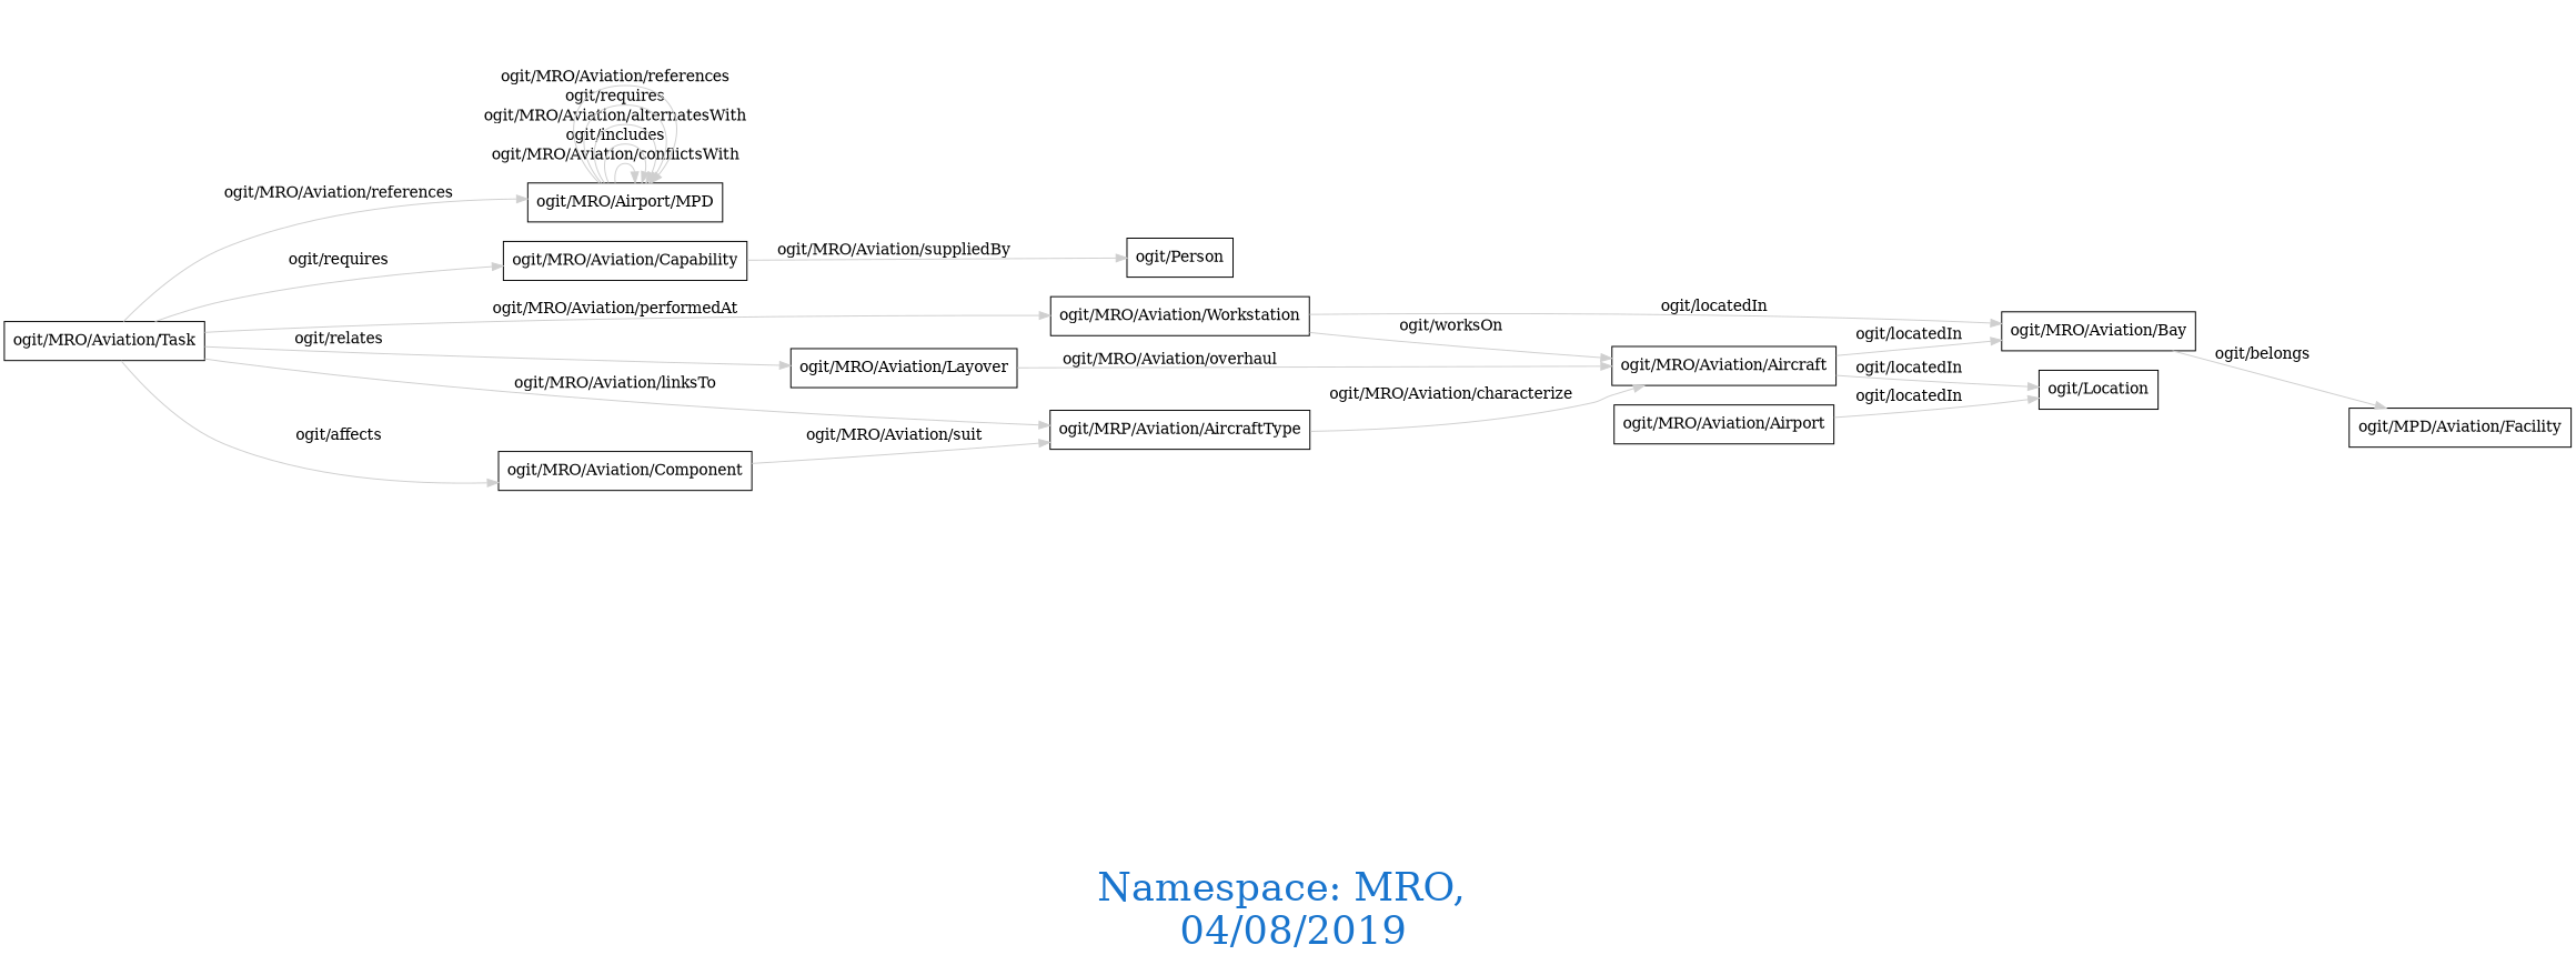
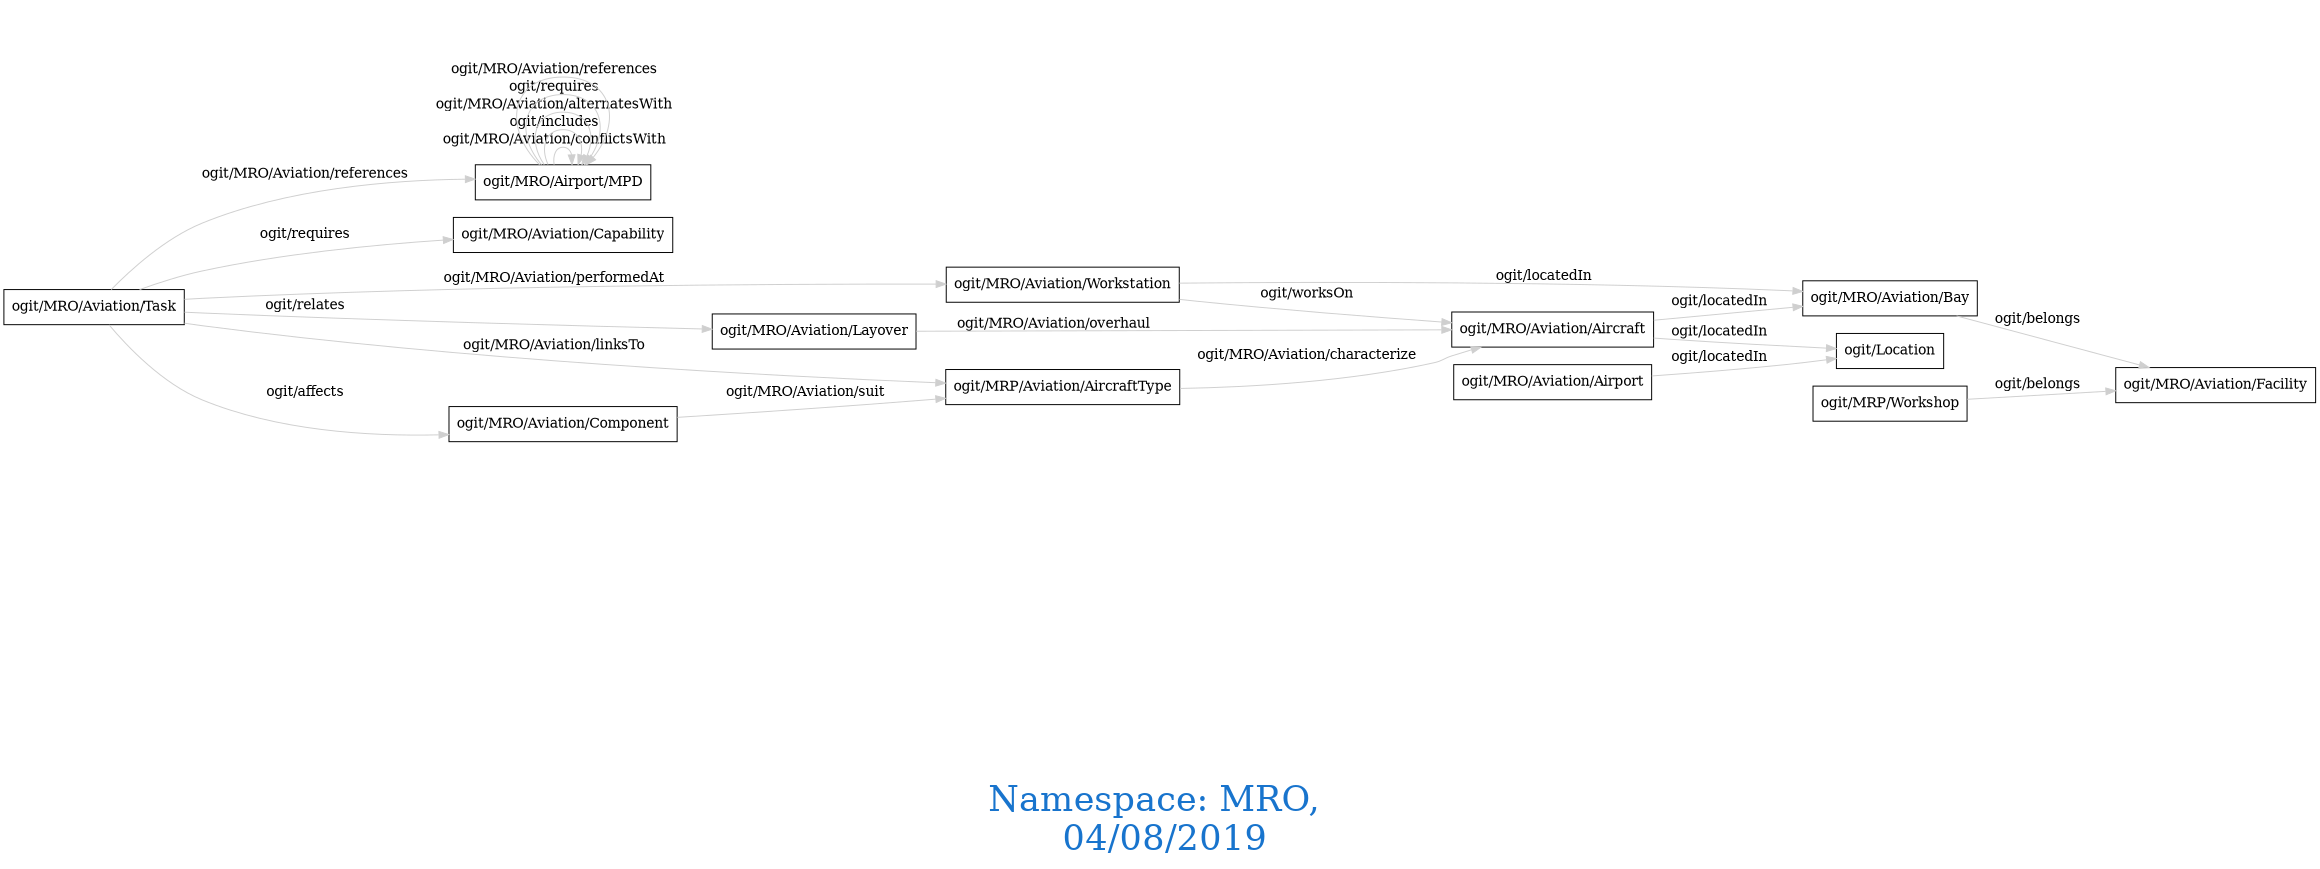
  digraph {
    fontcolor=dodgerblue3
    fontsize=36
    label="\n\n\nNamespace: MRO, \n 04/08/2019"
    rankdir=LR
    node [shape=polygon]
    edge [color=gray81]
    n1 [label="ogit/MRO/Airport/MPD"]
    "ogit/MRO/Aviation/Capability"
-   "ogit/Person"
    "ogit/MRO/Aviation/Workstation"
    "ogit/MRO/Aviation/Aircraft"
    "ogit/MRO/Aviation/Bay"
    "ogit/Location"
-   "ogit/MRO/Aviation/Facility" [label="ogit/MPD/Aviation/Facility"]
+   "ogit/MRO/Aviation/Facility"
    "ogit/MRO/Aviation/Task"
    n10 [label="ogit/MRP/Aviation/AircraftType"]
    "ogit/MRO/Aviation/Layover"
    "ogit/MRO/Aviation/Component"
    "ogit/MRO/Aviation/Airport"
+   "ogit/MRP/Workshop"
    n1 -> n1 [label="ogit/MRO/Aviation/conflictsWith    "]
    n1 -> n1 [label="ogit/includes    "]
    n1 -> n1 [label="ogit/MRO/Aviation/alternatesWith    "]
    n1 -> n1 [label="ogit/requires    "]
    n1 -> n1 [label="ogit/MRO/Aviation/references    "]
-   "ogit/MRO/Aviation/Capability" -> "ogit/Person" [label="ogit/MRO/Aviation/suppliedBy    "]
    "ogit/MRO/Aviation/Workstation" -> "ogit/MRO/Aviation/Aircraft" [label="ogit/worksOn    "]
    "ogit/MRO/Aviation/Workstation" -> "ogit/MRO/Aviation/Bay" [label="ogit/locatedIn    "]
    "ogit/MRO/Aviation/Aircraft" -> "ogit/MRO/Aviation/Bay" [label="ogit/locatedIn    "]
    "ogit/MRO/Aviation/Aircraft" -> "ogit/Location" [label="ogit/locatedIn    "]
    "ogit/MRO/Aviation/Bay" -> "ogit/MRO/Aviation/Facility" [label="ogit/belongs    "]
    "ogit/MRO/Aviation/Task" -> n1 [label="ogit/MRO/Aviation/references    "]
    "ogit/MRO/Aviation/Task" -> "ogit/MRO/Aviation/Capability" [label="ogit/requires    "]
    "ogit/MRO/Aviation/Task" -> "ogit/MRO/Aviation/Workstation" [label="ogit/MRO/Aviation/performedAt    "]
    "ogit/MRO/Aviation/Task" -> n10 [label="ogit/MRO/Aviation/linksTo    "]
    "ogit/MRO/Aviation/Task" -> "ogit/MRO/Aviation/Layover" [label="ogit/relates    "]
    "ogit/MRO/Aviation/Task" -> "ogit/MRO/Aviation/Component" [label="ogit/affects    "]
    n10 -> "ogit/MRO/Aviation/Aircraft" [label="ogit/MRO/Aviation/characterize    "]
    "ogit/MRO/Aviation/Layover" -> "ogit/MRO/Aviation/Aircraft" [label="ogit/MRO/Aviation/overhaul    "]
    "ogit/MRO/Aviation/Component" -> n10 [label="ogit/MRO/Aviation/suit    "]
    "ogit/MRO/Aviation/Airport" -> "ogit/Location" [label="ogit/locatedIn    "]
+   "ogit/MRP/Workshop" -> "ogit/MRO/Aviation/Facility" [label="ogit/belongs    "]
  }
